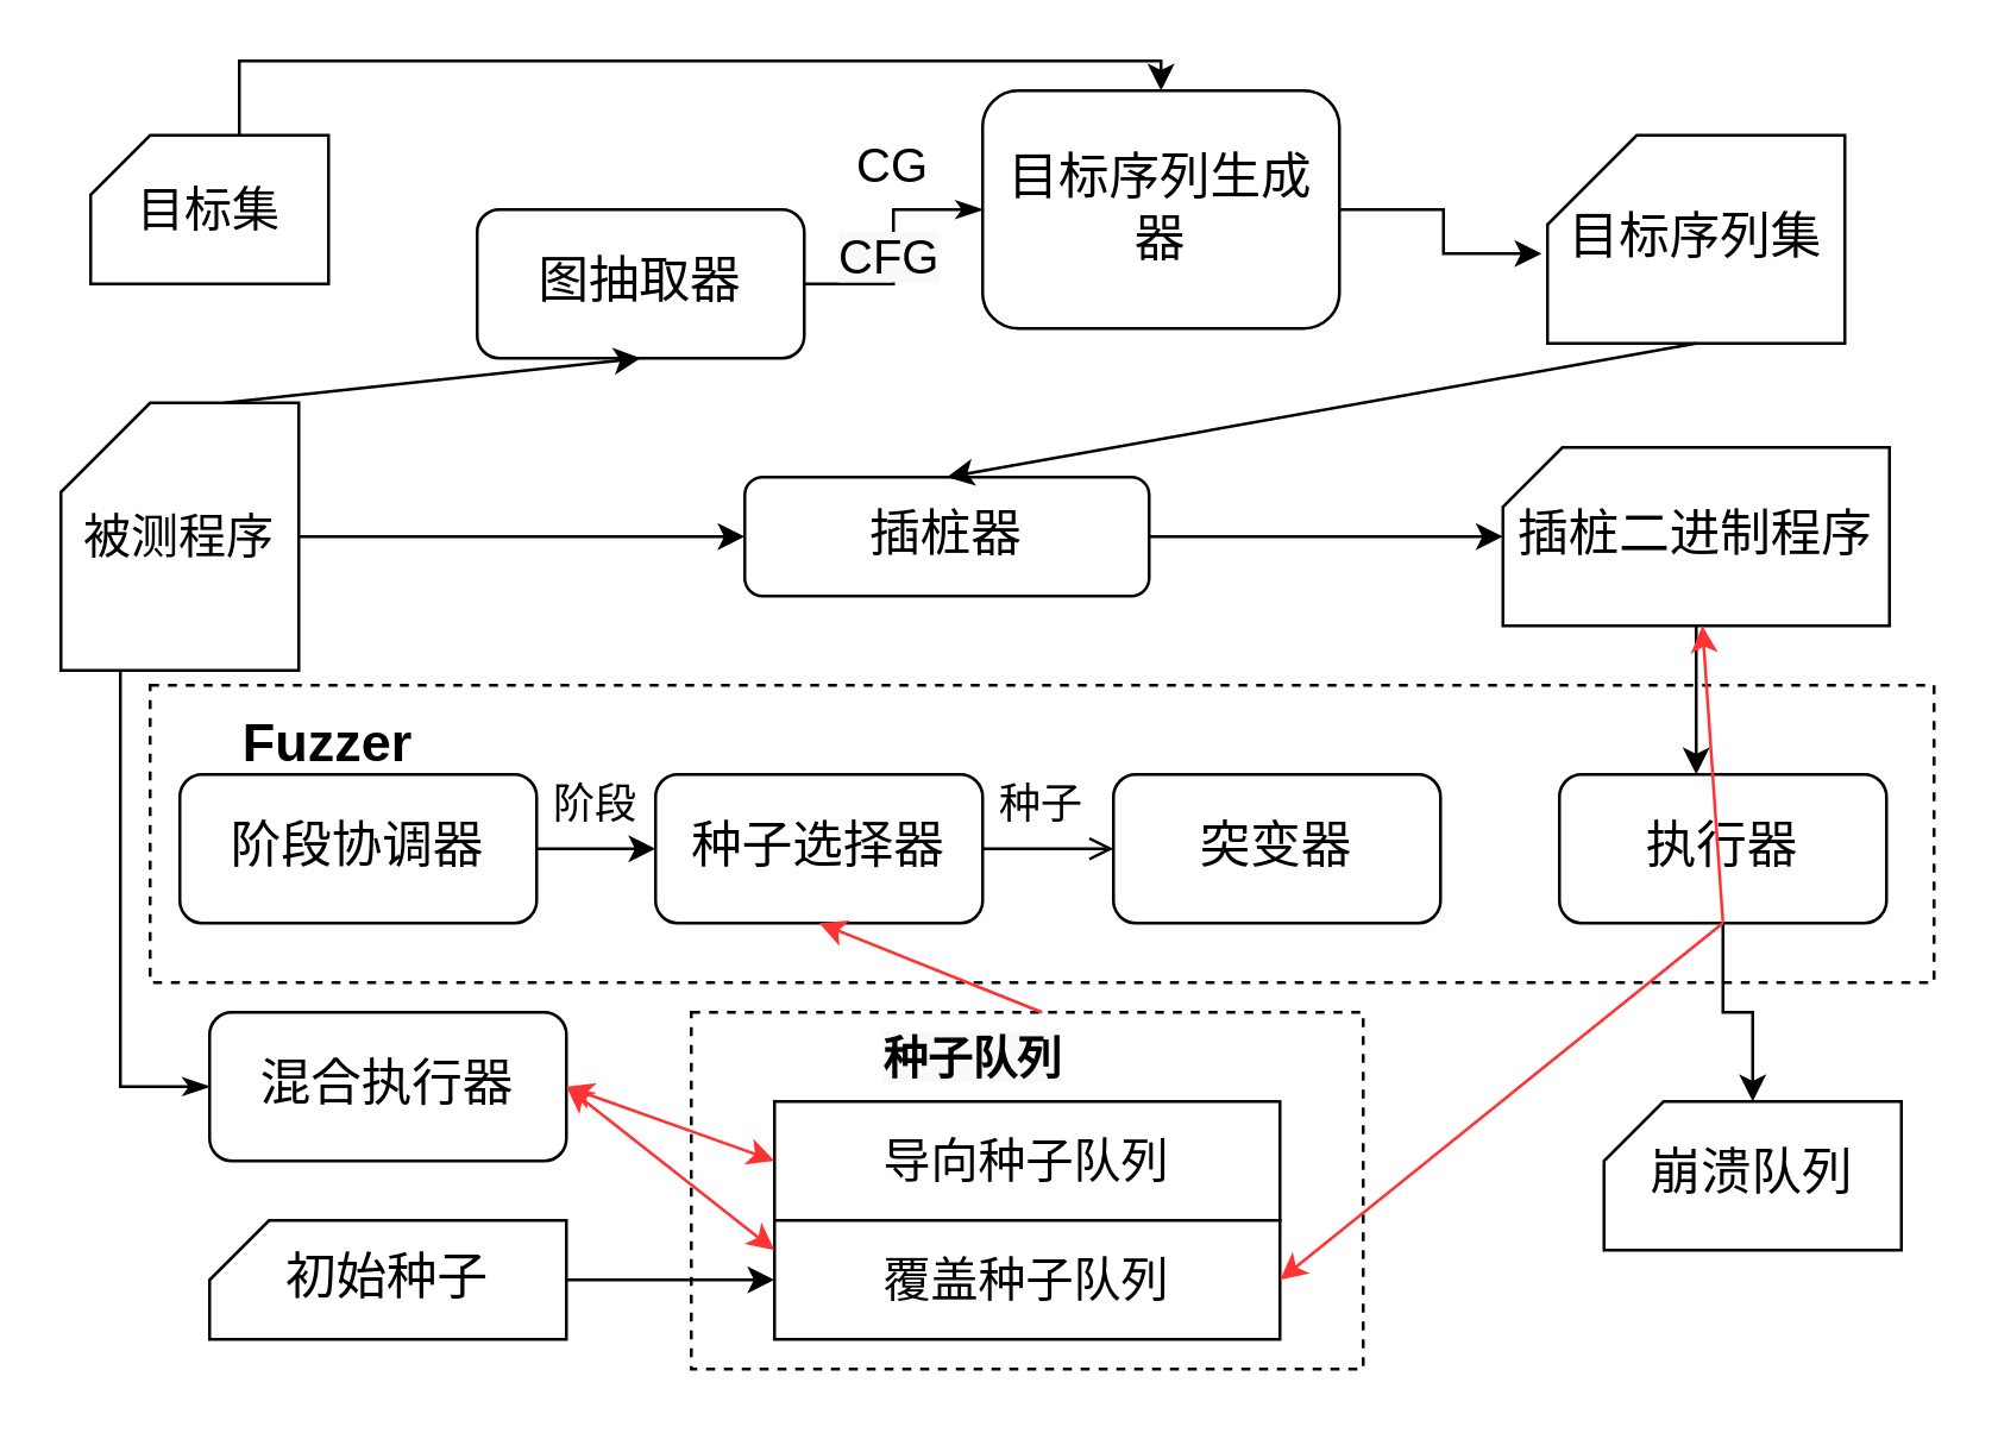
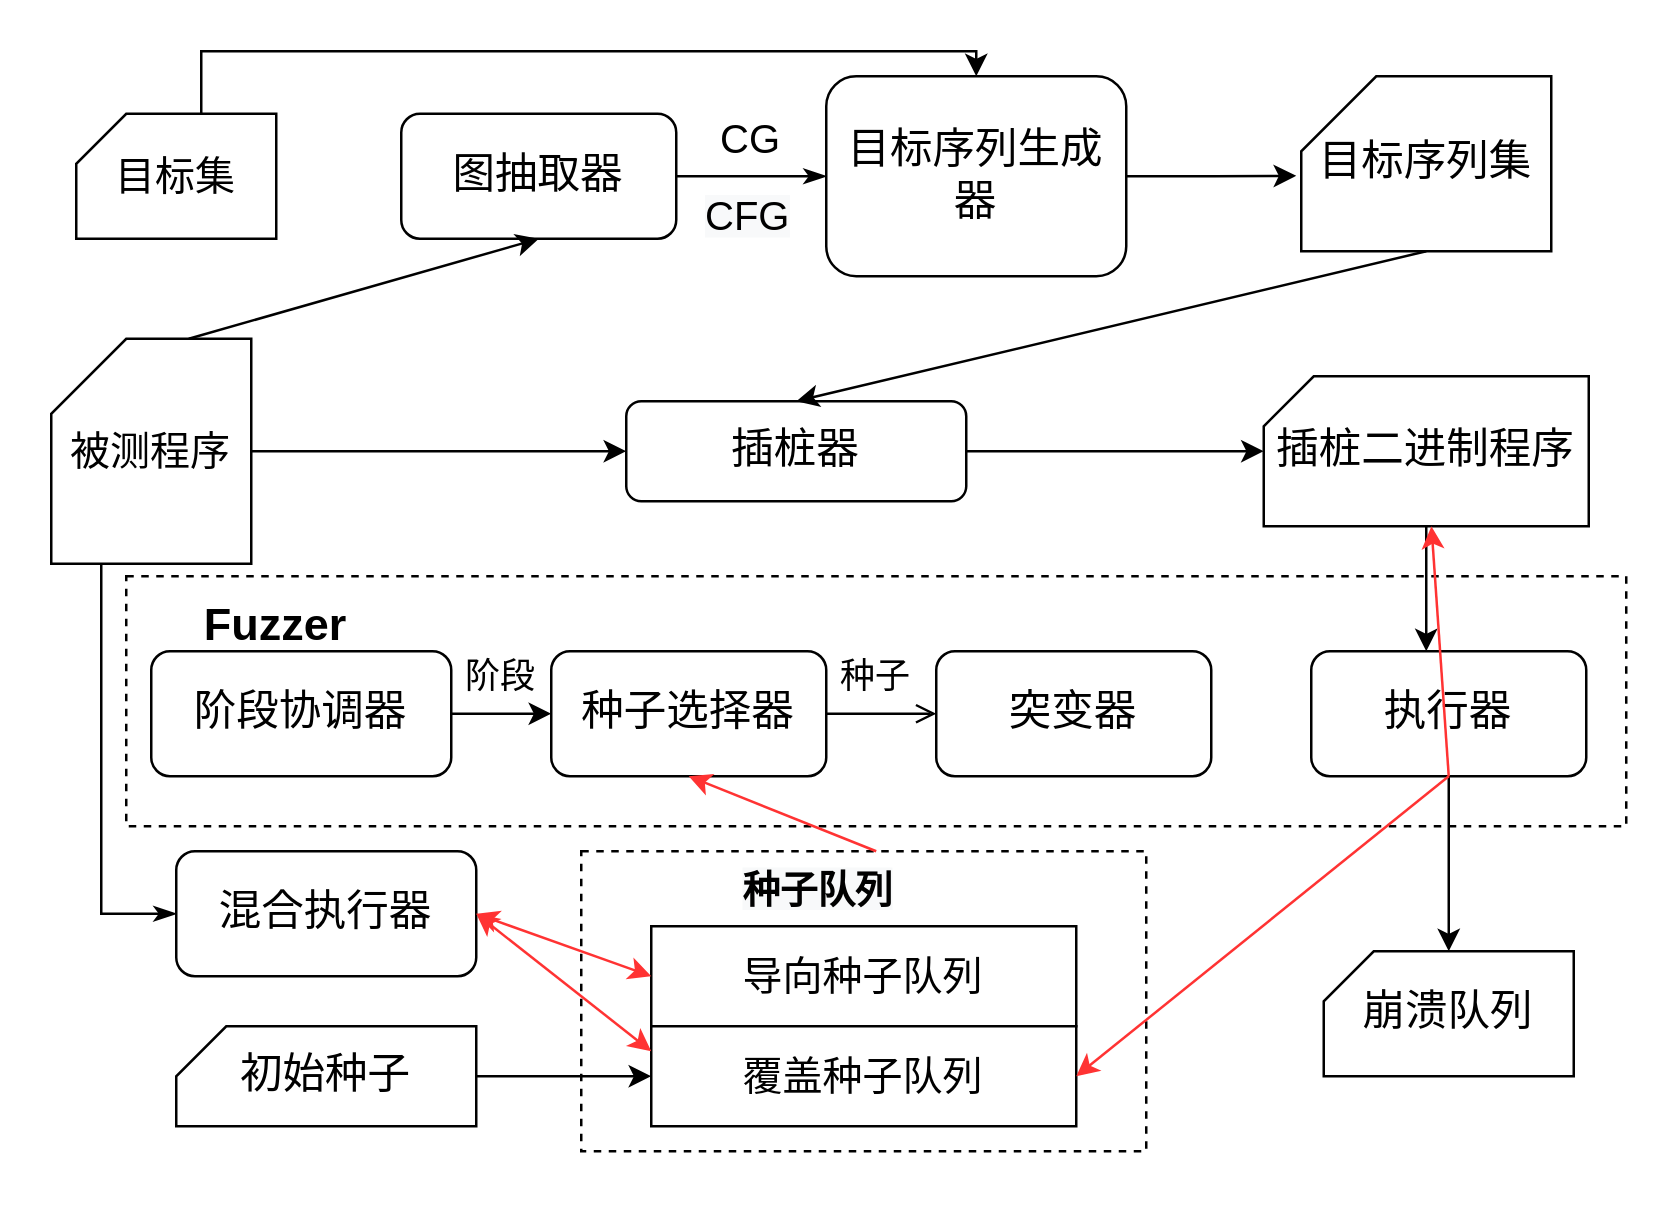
  <mxCell id="0" />
  <mxCell id="1" parent="0" />
  <mxCell id="2" value="" style="rounded=0;whiteSpace=wrap;html=1;dashed=1;" vertex="1" parent="1"><mxGeometry x="232" y="340" width="226" height="120" as="geometry" /></mxCell>
  <mxCell id="3" value="" style="rounded=0;whiteSpace=wrap;html=1;dashed=1;" vertex="1" parent="1"><mxGeometry x="50" y="230" width="600" height="100" as="geometry" /></mxCell>
  <mxCell id="4" style="edgeStyle=orthogonalEdgeStyle;rounded=0;orthogonalLoop=1;jettySize=auto;html=1;entryX=0.5;entryY=0;entryDx=0;entryDy=0;" edge="1" parent="1" source="5" target="9"><mxGeometry relative="1" as="geometry"><Array as="points"><mxPoint x="80" y="20" /><mxPoint x="390" y="20" /></Array></mxGeometry></mxCell>
  <mxCell id="5" value="&lt;font style=&quot;vertical-align: inherit&quot;&gt;&lt;font style=&quot;vertical-align: inherit&quot;&gt;&lt;font style=&quot;vertical-align: inherit&quot;&gt;&lt;font style=&quot;vertical-align: inherit ; font-size: 16px&quot;&gt;目标集&lt;/font&gt;&lt;/font&gt;&lt;/font&gt;&lt;/font&gt;" style="shape=card;whiteSpace=wrap;html=1;size=20;" vertex="1" parent="1"><mxGeometry x="30" y="45" width="80" height="50" as="geometry" /></mxCell>
  <mxCell id="6" value="" style="edgeStyle=orthogonalEdgeStyle;rounded=0;orthogonalLoop=1;jettySize=auto;html=1;endArrow=classicThin;endFill=1;" edge="1" parent="1" source="7" target="9"><mxGeometry relative="1" as="geometry" /></mxCell>
- <mxCell id="7" value="&lt;span style=&quot;font-size: 17px&quot;&gt;图抽取器&lt;/span&gt;" style="rounded=1;whiteSpace=wrap;html=1;" vertex="1" parent="1"><mxGeometry x="160" y="70" width="110" height="50" as="geometry" /></mxCell>
+ <mxCell id="7" value="&lt;span style=&quot;font-size: 17px&quot;&gt;图抽取器&lt;/span&gt;" style="rounded=1;whiteSpace=wrap;html=1;" vertex="1" parent="1"><mxGeometry x="160" y="45" width="110" height="50" as="geometry" /></mxCell>
  <mxCell id="8" style="edgeStyle=orthogonalEdgeStyle;rounded=0;orthogonalLoop=1;jettySize=auto;html=1;entryX=-0.02;entryY=0.569;entryDx=0;entryDy=0;entryPerimeter=0;" edge="1" parent="1" source="9" target="10"><mxGeometry relative="1" as="geometry" /></mxCell>
  <mxCell id="9" value="&lt;span style=&quot;font-size: 17px&quot;&gt;目标序列生成器&lt;/span&gt;" style="rounded=1;whiteSpace=wrap;html=1;" vertex="1" parent="1"><mxGeometry x="330" y="30" width="120" height="80" as="geometry" /></mxCell>
- <mxCell id="10" value="&lt;span style=&quot;font-size: 17px&quot;&gt;目标序列集&lt;/span&gt;" style="shape=card;whiteSpace=wrap;html=1;" vertex="1" parent="1"><mxGeometry x="520" y="45" width="100" height="70" as="geometry" /></mxCell>
+ <mxCell id="10" value="&lt;span style=&quot;font-size: 17px&quot;&gt;目标序列集&lt;/span&gt;" style="shape=card;whiteSpace=wrap;html=1;" vertex="1" parent="1"><mxGeometry x="520" y="30" width="100" height="70" as="geometry" /></mxCell>
  <mxCell id="11" style="edgeStyle=orthogonalEdgeStyle;rounded=0;orthogonalLoop=1;jettySize=auto;html=1;" edge="1" parent="1" source="12" target="13"><mxGeometry relative="1" as="geometry" /></mxCell>
  <mxCell id="12" value="&lt;font style=&quot;font-size: 17px&quot;&gt;插桩器&lt;/font&gt;" style="rounded=1;whiteSpace=wrap;html=1;" vertex="1" parent="1"><mxGeometry x="250" y="160" width="136" height="40" as="geometry" /></mxCell>
  <mxCell id="13" value="&lt;span style=&quot;font-size: 17px&quot;&gt;插桩二进制程序&lt;/span&gt;" style="shape=card;whiteSpace=wrap;html=1;size=20;" vertex="1" parent="1"><mxGeometry x="505" y="150" width="130" height="60" as="geometry" /></mxCell>
  <mxCell id="14" style="edgeStyle=orthogonalEdgeStyle;rounded=0;orthogonalLoop=1;jettySize=auto;html=1;entryX=0;entryY=0.5;entryDx=0;entryDy=0;" edge="1" parent="1" source="16" target="12"><mxGeometry relative="1" as="geometry" /></mxCell>
  <mxCell id="15" style="edgeStyle=orthogonalEdgeStyle;rounded=0;orthogonalLoop=1;jettySize=auto;html=1;entryX=0;entryY=0.5;entryDx=0;entryDy=0;endArrow=classicThin;endFill=1;" edge="1" parent="1" source="16" target="24"><mxGeometry relative="1" as="geometry"><Array as="points"><mxPoint x="40" y="365" /></Array></mxGeometry></mxCell>
  <mxCell id="16" value="&lt;font style=&quot;font-size: 16px&quot;&gt;被测程序&lt;/font&gt;" style="shape=card;whiteSpace=wrap;html=1;" vertex="1" parent="1"><mxGeometry x="20" y="135" width="80" height="90" as="geometry" /></mxCell>
  <mxCell id="17" value="" style="edgeStyle=orthogonalEdgeStyle;rounded=0;orthogonalLoop=1;jettySize=auto;html=1;" edge="1" parent="1" source="18" target="20"><mxGeometry relative="1" as="geometry" /></mxCell>
  <mxCell id="18" value="&lt;span style=&quot;font-size: 17px&quot;&gt;阶段协调器&lt;/span&gt;" style="rounded=1;whiteSpace=wrap;html=1;" vertex="1" parent="1"><mxGeometry x="60" y="260" width="120" height="50" as="geometry" /></mxCell>
  <mxCell id="19" value="" style="edgeStyle=orthogonalEdgeStyle;rounded=0;orthogonalLoop=1;jettySize=auto;html=1;endArrow=open;" edge="1" parent="1" source="20" target="21"><mxGeometry relative="1" as="geometry" /></mxCell>
  <mxCell id="20" value="&lt;span style=&quot;font-size: 17px&quot;&gt;种子选择器&lt;/span&gt;" style="rounded=1;whiteSpace=wrap;html=1;" vertex="1" parent="1"><mxGeometry x="220" y="260" width="110" height="50" as="geometry" /></mxCell>
  <mxCell id="21" value="&lt;span style=&quot;font-size: 17px&quot;&gt;突变器&lt;/span&gt;" style="rounded=1;whiteSpace=wrap;html=1;" vertex="1" parent="1"><mxGeometry x="374" y="260" width="110" height="50" as="geometry" /></mxCell>
  <mxCell id="22" value="" style="edgeStyle=orthogonalEdgeStyle;rounded=0;orthogonalLoop=1;jettySize=auto;html=1;" edge="1" parent="1" source="23" target="26"><mxGeometry relative="1" as="geometry" /></mxCell>
  <mxCell id="23" value="&lt;span style=&quot;font-size: 17px&quot;&gt;执行器&lt;/span&gt;" style="rounded=1;whiteSpace=wrap;html=1;" vertex="1" parent="1"><mxGeometry x="524" y="260" width="110" height="50" as="geometry" /></mxCell>
  <mxCell id="24" value="&lt;span style=&quot;font-size: 17px&quot;&gt;混合执行器&lt;br&gt;&lt;/span&gt;" style="rounded=1;whiteSpace=wrap;html=1;" vertex="1" parent="1"><mxGeometry x="70" y="340" width="120" height="50" as="geometry" /></mxCell>
  <mxCell id="25" value="&lt;font style=&quot;font-size: 17px&quot;&gt;初始种子&lt;/font&gt;" style="shape=card;whiteSpace=wrap;html=1;size=20;" vertex="1" parent="1"><mxGeometry x="70" y="410" width="120" height="40" as="geometry" /></mxCell>
- <mxCell id="26" value="&lt;span style=&quot;font-size: 17px&quot;&gt;崩溃队列&lt;br&gt;&lt;/span&gt;" style="shape=card;whiteSpace=wrap;html=1;size=20;" vertex="1" parent="1"><mxGeometry x="539" y="370" width="100" height="50" as="geometry" /></mxCell>
+ <mxCell id="26" value="&lt;span style=&quot;font-size: 17px&quot;&gt;崩溃队列&lt;br&gt;&lt;/span&gt;" style="shape=card;whiteSpace=wrap;html=1;size=20;" vertex="1" parent="1"><mxGeometry x="529" y="380" width="100" height="50" as="geometry" /></mxCell>
  <mxCell id="27" value="" style="endArrow=classic;html=1;exitX=0;exitY=0;exitDx=55;exitDy=0;exitPerimeter=0;entryX=0.5;entryY=1;entryDx=0;entryDy=0;" edge="1" parent="1" source="16" target="7"><mxGeometry width="50" height="50" relative="1" as="geometry"><mxPoint x="160" y="160" as="sourcePoint" /><mxPoint x="210" y="110" as="targetPoint" /></mxGeometry></mxCell>
  <mxCell id="28" value="" style="endArrow=classic;html=1;exitX=0.5;exitY=1;exitDx=0;exitDy=0;exitPerimeter=0;entryX=0.5;entryY=0;entryDx=0;entryDy=0;" edge="1" parent="1" source="10" target="12"><mxGeometry width="50" height="50" relative="1" as="geometry"><mxPoint x="430" y="190" as="sourcePoint" /><mxPoint x="480" y="140" as="targetPoint" /></mxGeometry></mxCell>
  <mxCell id="29" value="" style="endArrow=classic;html=1;exitX=0.5;exitY=1;exitDx=0;exitDy=0;exitPerimeter=0;" edge="1" parent="1" source="13"><mxGeometry width="50" height="50" relative="1" as="geometry"><mxPoint x="560" y="280" as="sourcePoint" /><mxPoint x="570" y="260" as="targetPoint" /></mxGeometry></mxCell>
  <mxCell id="30" value="&lt;font style=&quot;font-size: 16px&quot;&gt;导向种子队列&lt;/font&gt;" style="rounded=0;whiteSpace=wrap;html=1;" vertex="1" parent="1"><mxGeometry x="260" y="370" width="170" height="40" as="geometry" /></mxCell>
  <mxCell id="31" value="&lt;span&gt;&lt;font style=&quot;font-size: 16px&quot;&gt;覆盖种子队列&lt;/font&gt;&lt;/span&gt;" style="rounded=0;whiteSpace=wrap;html=1;" vertex="1" parent="1"><mxGeometry x="260" y="410" width="170" height="40" as="geometry" /></mxCell>
  <mxCell id="32" value="" style="endArrow=classic;html=1;exitX=0.5;exitY=1;exitDx=0;exitDy=0;strokeColor=#FF3333;" edge="1" parent="1" source="23" target="13"><mxGeometry width="50" height="50" relative="1" as="geometry"><mxPoint x="400" y="580" as="sourcePoint" /><mxPoint x="450" y="530" as="targetPoint" /></mxGeometry></mxCell>
  <mxCell id="33" value="" style="endArrow=classic;html=1;exitX=0.5;exitY=1;exitDx=0;exitDy=0;entryX=1;entryY=0.5;entryDx=0;entryDy=0;strokeColor=#FF3333;" edge="1" parent="1" source="23" target="31"><mxGeometry width="50" height="50" relative="1" as="geometry"><mxPoint x="400" y="590" as="sourcePoint" /><mxPoint x="450" y="540" as="targetPoint" /></mxGeometry></mxCell>
  <mxCell id="34" value="" style="endArrow=classic;startArrow=classic;html=1;exitX=1;exitY=0.5;exitDx=0;exitDy=0;entryX=0;entryY=0.5;entryDx=0;entryDy=0;strokeColor=#FF3333;" edge="1" parent="1" source="24" target="30"><mxGeometry width="50" height="50" relative="1" as="geometry"><mxPoint x="280" y="560" as="sourcePoint" /><mxPoint x="330" y="510" as="targetPoint" /></mxGeometry></mxCell>
  <mxCell id="35" value="" style="endArrow=classic;html=1;exitX=1;exitY=0.5;exitDx=0;exitDy=0;exitPerimeter=0;" edge="1" parent="1" source="25"><mxGeometry width="50" height="50" relative="1" as="geometry"><mxPoint x="170" y="550" as="sourcePoint" /><mxPoint x="260" y="430" as="targetPoint" /></mxGeometry></mxCell>
  <mxCell id="36" value="&lt;font style=&quot;font-size: 16px&quot;&gt;CG&lt;/font&gt;" style="text;html=1;strokeColor=none;fillColor=none;align=center;verticalAlign=middle;whiteSpace=wrap;rounded=0;" vertex="1" parent="1"><mxGeometry x="280" y="45" width="40" height="20" as="geometry" /></mxCell>
  <mxCell id="37" value="&lt;span style=&quot;color: rgb(0 , 0 , 0) ; font-family: &amp;#34;helvetica&amp;#34; ; font-size: 16px ; font-style: normal ; font-weight: 400 ; letter-spacing: normal ; text-align: center ; text-indent: 0px ; text-transform: none ; word-spacing: 0px ; background-color: rgb(248 , 249 , 250) ; display: inline ; float: none&quot;&gt;CFG&lt;/span&gt;" style="text;whiteSpace=wrap;html=1;" vertex="1" parent="1"><mxGeometry x="280" y="70" width="50" height="30" as="geometry" /></mxCell>
  <mxCell id="38" value="&lt;font style=&quot;font-size: 14px&quot;&gt;阶段&lt;/font&gt;" style="text;html=1;strokeColor=none;fillColor=none;align=center;verticalAlign=middle;whiteSpace=wrap;rounded=0;" vertex="1" parent="1"><mxGeometry x="180" y="260" width="40" height="20" as="geometry" /></mxCell>
  <mxCell id="39" value="&lt;font style=&quot;font-size: 14px&quot;&gt;种子&lt;/font&gt;" style="text;html=1;strokeColor=none;fillColor=none;align=center;verticalAlign=middle;whiteSpace=wrap;rounded=0;" vertex="1" parent="1"><mxGeometry x="330" y="260" width="40" height="20" as="geometry" /></mxCell>
  <mxCell id="40" value="&lt;font style=&quot;font-size: 18px&quot;&gt;&lt;b&gt;Fuzzer&lt;/b&gt;&lt;/font&gt;" style="text;html=1;strokeColor=none;fillColor=none;align=center;verticalAlign=middle;whiteSpace=wrap;rounded=0;dashed=1;" vertex="1" parent="1"><mxGeometry x="90" y="240" width="40" height="20" as="geometry" /></mxCell>
  <mxCell id="41" value="&lt;span style=&quot;color: rgb(0 , 0 , 0) ; font-family: &amp;#34;helvetica&amp;#34; ; font-size: 15px ; font-style: normal ; letter-spacing: normal ; text-align: center ; text-indent: 0px ; text-transform: none ; word-spacing: 0px ; background-color: rgb(248 , 249 , 250) ; display: inline ; float: none&quot;&gt;&lt;b&gt;种子队列&lt;/b&gt;&lt;/span&gt;" style="text;whiteSpace=wrap;html=1;" vertex="1" parent="1"><mxGeometry x="295" y="340" width="110" height="30" as="geometry" /></mxCell>
  <mxCell id="42" value="" style="endArrow=classic;html=1;strokeColor=#FF3333;entryX=0.5;entryY=1;entryDx=0;entryDy=0;exitX=0.5;exitY=0;exitDx=0;exitDy=0;" edge="1" parent="1" source="41" target="20"><mxGeometry width="50" height="50" relative="1" as="geometry"><mxPoint x="200" y="590" as="sourcePoint" /><mxPoint x="250" y="540" as="targetPoint" /></mxGeometry></mxCell>
  <mxCell id="43" value="" style="endArrow=classic;startArrow=classic;html=1;exitX=1;exitY=0.5;exitDx=0;exitDy=0;strokeColor=#FF3333;" edge="1" parent="1" source="24"><mxGeometry width="50" height="50" relative="1" as="geometry"><mxPoint x="210" y="470" as="sourcePoint" /><mxPoint x="260" y="420" as="targetPoint" /></mxGeometry></mxCell>
